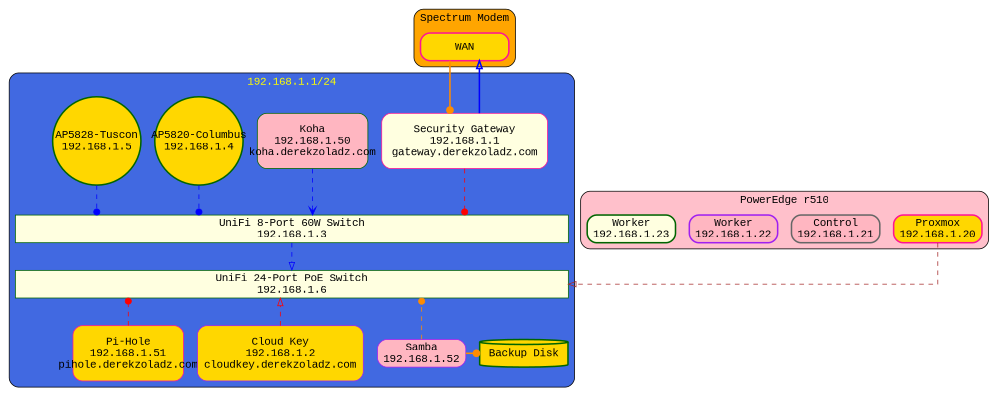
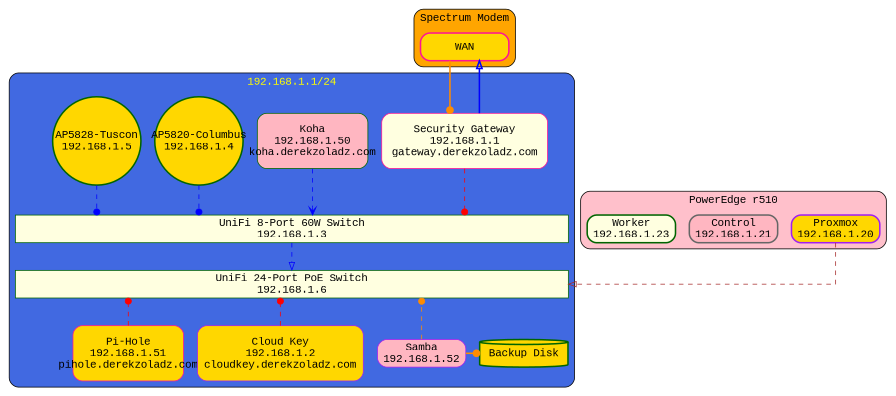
  strict digraph {
    compound=true
    fontname="Liberation Mono"
    rankdir=TB
    splines=ortho
    node [color=darkgreen fillcolor=gold fixedsize=true fontname="Liberation Mono" shape=box style="rounded,filled,bold" fontcolor=black]
    edge [arrowhead=dot color=blue fontname="Liberation Mono" style=dashed weight=1]
    WAN [color=deeppink width=1.6 fontcolor=""]
-   n2 [color=deeppink label="Proxmox\n192.168.1.20" width=1.6]
+   n2 [color=purple label="Proxmox\n192.168.1.20" width=1.6]
    n3 [color=gray40 fillcolor=lightpink label="Control\n192.168.1.21" width=1.6 fontcolor=""]
-   n4 [color=purple fillcolor=lightpink label="Worker\n192.168.1.22" width=1.6 fontcolor=""]
    n5 [fillcolor=lightyellow label="Worker\n192.168.1.23" width=1.6 fontcolor=""]
    n6 [color=deeppink fillcolor=lightyellow height=1 label="Security Gateway\n192.168.1.1\ngateway.derekzoladz.com" style="rounded,filled" width=3]
    n7 [fillcolor=lightpink height=1 label="Koha\n192.168.1.50\nkoha.derekzoladz.com" style="rounded,filled" width=2]
    n8 [label="AP5820-Columbus\n192.168.1.4" shape=circle width=1.6 fontcolor=""]
    n9 [label="AP5828-Tuscon\n192.168.1.5" shape=circle width=1.6 fontcolor=""]
    n10 [fillcolor=lightyellow height=.5 label="UniFi 8-Port 60W Switch\n192.168.1.3" style="box,filled" width=10]
    n11 [fillcolor=lightyellow height=.5 label="UniFi 24-Port PoE Switch\n192.168.1.6" style="box,filled" width=10]
    n12 [color=deeppink height=1 label="Pi-Hole\n192.168.1.51\npihole.derekzoladz.com" style="rounded,filled" width=2]
    n13 [color=purple height=1 label="Cloud Key\n192.168.1.2\ncloudkey.derekzoladz.com" style="rounded,filled" width=3]
    n14 [color=purple fillcolor=lightpink label="Samba\n192.168.1.52" style="rounded,filled" width=1.6]
    "Backup Disk" [shape=cylinder width=1.6 fontcolor=""]
    subgraph cluster_1 {
      bgcolor=orange
      label="Spectrum Modem"
      style=rounded
      WAN
    }
    subgraph cluster_2 {
      bgcolor=pink
      fontcolor=black
      label="PowerEdge r510"
      style=rounded
      n2
      n3
-     n4
      n5
    }
    subgraph cluster_3 {
      bgcolor=royalblue
      fontcolor=yellow
      fontsize=14
      label="192.168.1.1/24"
      style=rounded
      subgraph sub_4 {
        bgcolor=royalblue
        fontcolor=yellow
        fontsize=14
        label="192.168.1.1/24"
        rank=min
        style=rounded
        n6
      }
      subgraph sub_5 {
        bgcolor=royalblue
        fontcolor=yellow
        fontsize=14
        label="192.168.1.1/24"
        rank=same
        style=rounded
        n7
        n8
        n9
      }
      subgraph sub_6 {
        bgcolor=royalblue
        fontcolor=yellow
        fontsize=14
        label="192.168.1.1/24"
        rank=same
        style=rounded
        n10
      }
      subgraph sub_7 {
        bgcolor=royalblue
        fontcolor=yellow
        fontsize=14
        label="192.168.1.1/24"
        rank=same
        style=rounded
        n11
      }
      subgraph sub_8 {
        bgcolor=royalblue
        fontcolor=yellow
        fontsize=14
        label="192.168.1.1/24"
        rank=max
        style=rounded
        n12
        n13
        n14
        "Backup Disk"
      }
    }
    WAN -> n6 [color=darkorange style=bold weight=100]
    n2 -> n11 [arrowhead=onormal color=brown]
    n6 -> WAN [arrowhead=onormal style=bold weight=100]
    n6 -> n10 [color=red]
    n7 -> n10 [arrowhead=vee]
    n8 -> n10
    n9 -> n10
    n10 -> n11 [arrowhead=onormal]
    n12 -> n11 [color=red]
-   n13 -> n11 [arrowhead=onormal color=red]
+   n13 -> n11 [color=red]
    n14 -> n11 [color=darkorange]
    n14 -> "Backup Disk" [color=darkorange style=bold]
  }
